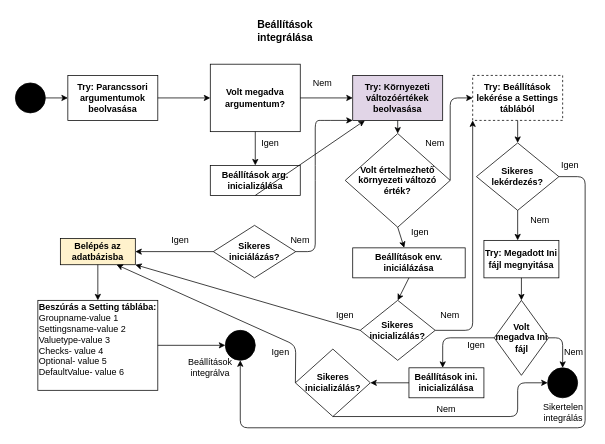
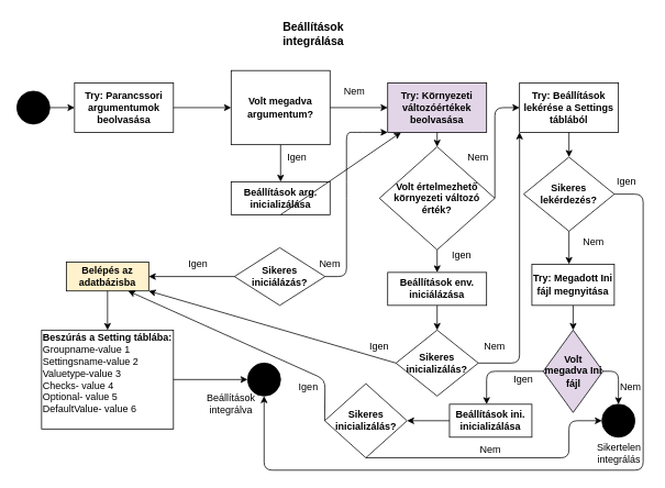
  <mxCell id="0" />
  <mxCell id="1" parent="0" />
  <mxCell id="2" value="&lt;font style=&quot;font-size: 14px&quot;&gt;&lt;b&gt;Beállítások integrálása&lt;br&gt;&lt;/b&gt;&lt;/font&gt;" style="text;html=1;strokeColor=none;fillColor=none;align=center;verticalAlign=middle;whiteSpace=wrap;rounded=0;" vertex="1" parent="1"><mxGeometry x="340" y="20" width="80" height="40" as="geometry" /></mxCell>
  <mxCell id="3" value="" style="ellipse;whiteSpace=wrap;html=1;aspect=fixed;fillColor=#000000;" vertex="1" parent="1"><mxGeometry x="20" y="110" width="40" height="40" as="geometry" /></mxCell>
  <mxCell id="4" value="" style="endArrow=classic;html=1;exitX=1;exitY=0.5;exitDx=0;exitDy=0;entryX=0;entryY=0.5;entryDx=0;entryDy=0;" edge="1" parent="1" source="3" target="5"><mxGeometry width="50" height="50" relative="1" as="geometry"><mxPoint x="370" y="310" as="sourcePoint" /><mxPoint x="210" y="130" as="targetPoint" /></mxGeometry></mxCell>
  <mxCell id="5" value="&lt;div&gt;&lt;b&gt;Try: Parancssori argumentumok&lt;/b&gt;&lt;/div&gt;&lt;div&gt;&lt;b&gt;beolvasása&lt;/b&gt;&lt;/div&gt;" style="rounded=0;whiteSpace=wrap;html=1;fillColor=#FFFFFF;" vertex="1" parent="1"><mxGeometry x="90" y="100" width="120" height="60" as="geometry" /></mxCell>
  <mxCell id="6" value="" style="endArrow=classic;html=1;exitX=1;exitY=0.5;exitDx=0;exitDy=0;" edge="1" parent="1" source="5" target="7"><mxGeometry width="50" height="50" relative="1" as="geometry"><mxPoint x="370" y="310" as="sourcePoint" /><mxPoint x="280" y="130" as="targetPoint" /></mxGeometry></mxCell>
  <mxCell id="7" value="&lt;b&gt;Volt megadva argumentum?&lt;/b&gt;" style="whiteSpace=wrap;html=1;fillColor=#FFFFFF;rounded=0;" vertex="1" parent="1"><mxGeometry x="280" y="85" width="120" height="90" as="geometry" /></mxCell>
  <mxCell id="8" value="" style="endArrow=classic;html=1;exitX=0.5;exitY=1;exitDx=0;exitDy=0;" edge="1" parent="1" source="7"><mxGeometry width="50" height="50" relative="1" as="geometry"><mxPoint x="370" y="310" as="sourcePoint" /><mxPoint x="340" y="220" as="targetPoint" /></mxGeometry></mxCell>
  <mxCell id="9" value="Igen" style="text;html=1;strokeColor=none;fillColor=none;align=center;verticalAlign=middle;whiteSpace=wrap;rounded=0;" vertex="1" parent="1"><mxGeometry x="340" y="180" width="40" height="20" as="geometry" /></mxCell>
  <mxCell id="10" value="&lt;b&gt;Beállítások arg. inicializálása&lt;br&gt;&lt;/b&gt;" style="rounded=0;whiteSpace=wrap;html=1;fillColor=#FFFFFF;" vertex="1" parent="1"><mxGeometry x="280" y="220" width="120" height="40" as="geometry" /></mxCell>
  <mxCell id="11" value="" style="endArrow=classic;html=1;exitX=0.5;exitY=1;exitDx=0;exitDy=0;" edge="1" parent="1" source="10" target="23"><mxGeometry width="50" height="50" relative="1" as="geometry"><mxPoint x="370" y="310" as="sourcePoint" /><mxPoint x="340" y="300" as="targetPoint" /></mxGeometry></mxCell>
  <mxCell id="12" value="&lt;b&gt;Sikeres iniciálázás?&lt;br&gt;&lt;/b&gt;" style="rhombus;whiteSpace=wrap;html=1;fillColor=#FFFFFF;" vertex="1" parent="1"><mxGeometry x="284" y="300" width="110" height="70" as="geometry" /></mxCell>
  <mxCell id="13" value="Igen" style="text;html=1;strokeColor=none;fillColor=none;align=center;verticalAlign=middle;whiteSpace=wrap;rounded=0;" vertex="1" parent="1"><mxGeometry x="220" y="310" width="40" height="20" as="geometry" /></mxCell>
  <mxCell id="14" value="" style="endArrow=classic;html=1;exitX=0;exitY=0.5;exitDx=0;exitDy=0;" edge="1" parent="1" source="12"><mxGeometry width="50" height="50" relative="1" as="geometry"><mxPoint x="370" y="360" as="sourcePoint" /><mxPoint x="180" y="335" as="targetPoint" /></mxGeometry></mxCell>
  <mxCell id="15" value="&lt;b&gt;Belépés az adatbázisba&lt;/b&gt;" style="rounded=0;whiteSpace=wrap;html=1;fillColor=#fff2cc;" vertex="1" parent="1"><mxGeometry x="80" y="317.5" width="100" height="35" as="geometry" /></mxCell>
  <mxCell id="16" value="" style="endArrow=classic;html=1;exitX=0.5;exitY=1;exitDx=0;exitDy=0;" edge="1" parent="1" source="15"><mxGeometry width="50" height="50" relative="1" as="geometry"><mxPoint x="330" y="360" as="sourcePoint" /><mxPoint x="130" y="400" as="targetPoint" /></mxGeometry></mxCell>
  <mxCell id="17" value="&lt;div&gt;&lt;b&gt;Beszúrás a Setting táblába:&lt;/b&gt;&lt;/div&gt;&lt;div align=&quot;left&quot;&gt;Groupname-value 1&lt;/div&gt;&lt;div align=&quot;left&quot;&gt;Settingsname-value 2&lt;/div&gt;&lt;div align=&quot;left&quot;&gt;Valuetype-value 3&lt;/div&gt;&lt;div align=&quot;left&quot;&gt;Checks- value 4&lt;/div&gt;&lt;div align=&quot;left&quot;&gt;Optional- value 5&lt;/div&gt;&lt;div align=&quot;left&quot;&gt;DefaultValue- value 6&lt;br&gt;&lt;/div&gt;&lt;div align=&quot;left&quot;&gt;&lt;br&gt;&lt;/div&gt;" style="rounded=0;whiteSpace=wrap;html=1;fillColor=#FFFFFF;" vertex="1" parent="1"><mxGeometry x="50" y="400" width="160" height="120" as="geometry" /></mxCell>
  <mxCell id="18" value="" style="endArrow=classic;html=1;exitX=1;exitY=0.5;exitDx=0;exitDy=0;" edge="1" parent="1" source="17" target="19"><mxGeometry width="50" height="50" relative="1" as="geometry"><mxPoint x="330" y="360" as="sourcePoint" /><mxPoint x="290" y="460" as="targetPoint" /></mxGeometry></mxCell>
  <mxCell id="19" value="" style="ellipse;whiteSpace=wrap;html=1;aspect=fixed;fillColor=#000000;" vertex="1" parent="1"><mxGeometry x="300" y="440" width="40" height="40" as="geometry" /></mxCell>
  <mxCell id="20" value="Beállítások integrálva" style="text;html=1;strokeColor=none;fillColor=none;align=center;verticalAlign=middle;whiteSpace=wrap;rounded=0;" vertex="1" parent="1"><mxGeometry x="260" y="480" width="40" height="20" as="geometry" /></mxCell>
  <mxCell id="21" value="" style="endArrow=classic;html=1;exitX=1;exitY=0.5;exitDx=0;exitDy=0;" edge="1" parent="1" source="7"><mxGeometry width="50" height="50" relative="1" as="geometry"><mxPoint x="330" y="360" as="sourcePoint" /><mxPoint x="470" y="130" as="targetPoint" /></mxGeometry></mxCell>
  <mxCell id="22" value="Nem" style="text;html=1;strokeColor=none;fillColor=none;align=center;verticalAlign=middle;whiteSpace=wrap;rounded=0;" vertex="1" parent="1"><mxGeometry x="410" y="100" width="40" height="20" as="geometry" /></mxCell>
  <mxCell id="23" value="&lt;b&gt;Try: Környezeti változóértékek beolvasása&lt;br&gt;&lt;/b&gt;" style="rounded=0;whiteSpace=wrap;html=1;fillColor=#e1d5e7;" vertex="1" parent="1"><mxGeometry x="470" y="100" width="120" height="60" as="geometry" /></mxCell>
  <mxCell id="24" value="&lt;b&gt;Volt értelmezhető környezeti változó érték?&lt;br&gt;&lt;/b&gt;" style="rhombus;whiteSpace=wrap;html=1;fillColor=#FFFFFF;" vertex="1" parent="1"><mxGeometry x="460" y="177.5" width="140" height="125" as="geometry" /></mxCell>
  <mxCell id="25" value="" style="endArrow=classic;html=1;exitX=0.5;exitY=1;exitDx=0;exitDy=0;" edge="1" parent="1" source="23" target="24"><mxGeometry width="50" height="50" relative="1" as="geometry"><mxPoint x="270" y="360" as="sourcePoint" /><mxPoint x="320" y="310" as="targetPoint" /></mxGeometry></mxCell>
  <mxCell id="26" value="" style="endArrow=classic;html=1;exitX=1;exitY=0.5;exitDx=0;exitDy=0;entryX=0;entryY=1;entryDx=0;entryDy=0;" edge="1" parent="1" source="12" target="23"><mxGeometry width="50" height="50" relative="1" as="geometry"><mxPoint x="270" y="360" as="sourcePoint" /><mxPoint x="440" y="335" as="targetPoint" /><Array as="points"><mxPoint x="420" y="335" /><mxPoint x="420" y="230" /><mxPoint x="420" y="160" /><mxPoint x="430" y="160" /></Array></mxGeometry></mxCell>
  <mxCell id="27" value="Nem" style="text;html=1;strokeColor=none;fillColor=none;align=center;verticalAlign=middle;whiteSpace=wrap;rounded=0;" vertex="1" parent="1"><mxGeometry x="380" y="310" width="40" height="20" as="geometry" /></mxCell>
  <mxCell id="28" value="" style="endArrow=classic;html=1;exitX=0.5;exitY=1;exitDx=0;exitDy=0;" edge="1" parent="1" source="24" target="29"><mxGeometry width="50" height="50" relative="1" as="geometry"><mxPoint x="270" y="360" as="sourcePoint" /><mxPoint x="530" y="340" as="targetPoint" /></mxGeometry></mxCell>
- <mxCell id="29" value="&lt;b&gt;Beállítások env. iniciálázása&lt;br&gt;&lt;/b&gt;" style="rounded=0;whiteSpace=wrap;html=1;fillColor=#FFFFFF;" vertex="1" parent="1"><mxGeometry x="470" y="330" width="150" height="40" as="geometry" /></mxCell>
+ <mxCell id="29" value="&lt;b&gt;Beállítások env. iniciálázása&lt;br&gt;&lt;/b&gt;" style="rounded=0;whiteSpace=wrap;html=1;fillColor=#FFFFFF;" vertex="1" parent="1"><mxGeometry x="470" y="330" width="120" height="40" as="geometry" /></mxCell>
  <mxCell id="30" value="Igen" style="text;html=1;strokeColor=none;fillColor=none;align=center;verticalAlign=middle;whiteSpace=wrap;rounded=0;" vertex="1" parent="1"><mxGeometry x="540" y="300" width="40" height="20" as="geometry" /></mxCell>
  <mxCell id="31" value="" style="endArrow=classic;html=1;exitX=0.5;exitY=1;exitDx=0;exitDy=0;" edge="1" parent="1" source="29"><mxGeometry width="50" height="50" relative="1" as="geometry"><mxPoint x="270" y="360" as="sourcePoint" /><mxPoint x="530" y="400" as="targetPoint" /></mxGeometry></mxCell>
  <mxCell id="32" value="&lt;b&gt;Sikeres inicializálás?&lt;br&gt;&lt;/b&gt;" style="rhombus;whiteSpace=wrap;html=1;fillColor=#FFFFFF;" vertex="1" parent="1"><mxGeometry x="480" y="400" width="100" height="80" as="geometry" /></mxCell>
  <mxCell id="33" value="" style="endArrow=classic;html=1;exitX=0;exitY=0.5;exitDx=0;exitDy=0;entryX=1;entryY=1;entryDx=0;entryDy=0;" edge="1" parent="1" source="32" target="15"><mxGeometry width="50" height="50" relative="1" as="geometry"><mxPoint x="270" y="360" as="sourcePoint" /><mxPoint x="320" y="310" as="targetPoint" /></mxGeometry></mxCell>
  <mxCell id="34" value="Igen" style="text;html=1;strokeColor=none;fillColor=none;align=center;verticalAlign=middle;whiteSpace=wrap;rounded=0;" vertex="1" parent="1"><mxGeometry x="440" y="410" width="40" height="20" as="geometry" /></mxCell>
- <mxCell id="35" value="&lt;b&gt;Try: Beállítások lekérése a Settings táblából&lt;br&gt;&lt;/b&gt;" style="rounded=0;whiteSpace=wrap;html=1;fillColor=#FFFFFF;dashed=1;" vertex="1" parent="1"><mxGeometry x="630" y="100" width="120" height="60" as="geometry" /></mxCell>
+ <mxCell id="35" value="&lt;b&gt;Try: Beállítások lekérése a Settings táblából&lt;br&gt;&lt;/b&gt;" style="rounded=0;whiteSpace=wrap;html=1;fillColor=#FFFFFF;" vertex="1" parent="1"><mxGeometry x="630" y="100" width="120" height="60" as="geometry" /></mxCell>
  <mxCell id="36" value="" style="endArrow=classic;html=1;exitX=1;exitY=0.5;exitDx=0;exitDy=0;entryX=0;entryY=0.5;entryDx=0;entryDy=0;" edge="1" parent="1" source="24" target="35"><mxGeometry width="50" height="50" relative="1" as="geometry"><mxPoint x="270" y="360" as="sourcePoint" /><mxPoint x="320" y="310" as="targetPoint" /><Array as="points"><mxPoint x="600" y="130" /></Array></mxGeometry></mxCell>
  <mxCell id="37" value="Nem" style="text;html=1;strokeColor=none;fillColor=none;align=center;verticalAlign=middle;whiteSpace=wrap;rounded=0;" vertex="1" parent="1"><mxGeometry x="560" y="180" width="40" height="20" as="geometry" /></mxCell>
  <mxCell id="38" value="" style="endArrow=classic;html=1;exitX=1;exitY=0.5;exitDx=0;exitDy=0;entryX=0;entryY=1;entryDx=0;entryDy=0;" edge="1" parent="1" source="32" target="35"><mxGeometry width="50" height="50" relative="1" as="geometry"><mxPoint x="270" y="360" as="sourcePoint" /><mxPoint x="320" y="310" as="targetPoint" /><Array as="points"><mxPoint x="630" y="440" /></Array></mxGeometry></mxCell>
  <mxCell id="39" value="Nem" style="text;html=1;strokeColor=none;fillColor=none;align=center;verticalAlign=middle;whiteSpace=wrap;rounded=0;" vertex="1" parent="1"><mxGeometry x="580" y="410" width="40" height="20" as="geometry" /></mxCell>
  <mxCell id="40" value="&lt;b&gt;Sikeres lekérdezés?&lt;br&gt;&lt;/b&gt;" style="rhombus;whiteSpace=wrap;html=1;fillColor=#FFFFFF;" vertex="1" parent="1"><mxGeometry x="635" y="190" width="110" height="90" as="geometry" /></mxCell>
  <mxCell id="41" value="" style="endArrow=classic;html=1;exitX=0.5;exitY=1;exitDx=0;exitDy=0;entryX=0.5;entryY=0;entryDx=0;entryDy=0;" edge="1" parent="1" source="35" target="40"><mxGeometry width="50" height="50" relative="1" as="geometry"><mxPoint x="270" y="360" as="sourcePoint" /><mxPoint x="320" y="310" as="targetPoint" /></mxGeometry></mxCell>
  <mxCell id="42" value="" style="endArrow=classic;html=1;exitX=0.5;exitY=1;exitDx=0;exitDy=0;" edge="1" parent="1" source="40"><mxGeometry width="50" height="50" relative="1" as="geometry"><mxPoint x="270" y="360" as="sourcePoint" /><mxPoint x="690" y="320" as="targetPoint" /></mxGeometry></mxCell>
  <mxCell id="43" value="Igen" style="text;html=1;strokeColor=none;fillColor=none;align=center;verticalAlign=middle;whiteSpace=wrap;rounded=0;" vertex="1" parent="1"><mxGeometry x="740" y="210" width="40" height="20" as="geometry" /></mxCell>
  <mxCell id="44" value="" style="endArrow=classic;html=1;exitX=1;exitY=0.5;exitDx=0;exitDy=0;entryX=0.5;entryY=1;entryDx=0;entryDy=0;" edge="1" parent="1" source="40" target="19"><mxGeometry width="50" height="50" relative="1" as="geometry"><mxPoint x="330" y="360" as="sourcePoint" /><mxPoint x="310" y="570" as="targetPoint" /><Array as="points"><mxPoint x="780" y="235" /><mxPoint x="780" y="570" /><mxPoint x="320" y="570" /></Array></mxGeometry></mxCell>
  <mxCell id="45" value="Nem" style="text;html=1;strokeColor=none;fillColor=none;align=center;verticalAlign=middle;whiteSpace=wrap;rounded=0;" vertex="1" parent="1"><mxGeometry x="700" y="282.5" width="40" height="20" as="geometry" /></mxCell>
  <mxCell id="46" value="&lt;b&gt;Try: Megadott Ini fájl megnyitása&lt;br&gt;&lt;/b&gt;" style="rounded=0;whiteSpace=wrap;html=1;fillColor=#FFFFFF;" vertex="1" parent="1"><mxGeometry x="645" y="320" width="100" height="50" as="geometry" /></mxCell>
  <mxCell id="47" value="" style="endArrow=classic;html=1;exitX=0.5;exitY=1;exitDx=0;exitDy=0;" edge="1" parent="1" source="46"><mxGeometry width="50" height="50" relative="1" as="geometry"><mxPoint x="330" y="360" as="sourcePoint" /><mxPoint x="695" y="400" as="targetPoint" /></mxGeometry></mxCell>
- <mxCell id="48" value="&lt;b&gt;Volt megadva Ini fájl&lt;br&gt;&lt;/b&gt;" style="rhombus;whiteSpace=wrap;html=1;fillColor=#FFFFFF;" vertex="1" parent="1"><mxGeometry x="658.75" y="400" width="72.5" height="100" as="geometry" /></mxCell>
+ <mxCell id="48" value="&lt;b&gt;Volt megadva Ini fájl&lt;br&gt;&lt;/b&gt;" style="rhombus;whiteSpace=wrap;html=1;fillColor=#e1d5e7;" vertex="1" parent="1"><mxGeometry x="658.75" y="400" width="72.5" height="100" as="geometry" /></mxCell>
  <mxCell id="49" value="" style="ellipse;whiteSpace=wrap;html=1;aspect=fixed;fillColor=#000000;" vertex="1" parent="1"><mxGeometry x="730" y="490" width="40" height="40" as="geometry" /></mxCell>
  <mxCell id="50" value="Sikertelen integrálás" style="text;html=1;strokeColor=none;fillColor=none;align=center;verticalAlign=middle;whiteSpace=wrap;rounded=0;" vertex="1" parent="1"><mxGeometry x="731.25" y="540" width="40" height="20" as="geometry" /></mxCell>
  <mxCell id="51" value="Nem" style="text;html=1;strokeColor=none;fillColor=none;align=center;verticalAlign=middle;whiteSpace=wrap;rounded=0;" vertex="1" parent="1"><mxGeometry x="745" y="460" width="40" height="20" as="geometry" /></mxCell>
  <mxCell id="52" value="&lt;b&gt;Beállítások ini. inicializálása&lt;br&gt;&lt;/b&gt;" style="rounded=0;whiteSpace=wrap;html=1;fillColor=#FFFFFF;" vertex="1" parent="1"><mxGeometry x="545" y="490" width="100" height="40" as="geometry" /></mxCell>
  <mxCell id="53" value="&lt;b&gt;Sikeres inicializálás?&lt;br&gt;&lt;/b&gt;" style="rhombus;whiteSpace=wrap;html=1;fillColor=#FFFFFF;" vertex="1" parent="1"><mxGeometry x="393.5" y="465" width="100" height="90" as="geometry" /></mxCell>
  <mxCell id="54" value="" style="endArrow=classic;html=1;exitX=1;exitY=0.5;exitDx=0;exitDy=0;entryX=0.5;entryY=0;entryDx=0;entryDy=0;" edge="1" parent="1" source="48" target="49"><mxGeometry width="50" height="50" relative="1" as="geometry"><mxPoint x="330" y="360" as="sourcePoint" /><mxPoint x="380" y="310" as="targetPoint" /><Array as="points"><mxPoint x="750" y="450" /></Array></mxGeometry></mxCell>
  <mxCell id="55" value="Nem" style="text;html=1;strokeColor=none;fillColor=none;align=center;verticalAlign=middle;whiteSpace=wrap;rounded=0;" vertex="1" parent="1"><mxGeometry x="575" y="535" width="40" height="20" as="geometry" /></mxCell>
  <mxCell id="56" value="" style="endArrow=classic;html=1;exitX=0;exitY=0.5;exitDx=0;exitDy=0;entryX=0.75;entryY=1;entryDx=0;entryDy=0;" edge="1" parent="1" source="53" target="15"><mxGeometry width="50" height="50" relative="1" as="geometry"><mxPoint x="330" y="360" as="sourcePoint" /><mxPoint x="380" y="310" as="targetPoint" /><Array as="points"><mxPoint x="394" y="460" /></Array></mxGeometry></mxCell>
  <mxCell id="57" value="Igen" style="text;html=1;strokeColor=none;fillColor=none;align=center;verticalAlign=middle;whiteSpace=wrap;rounded=0;" vertex="1" parent="1"><mxGeometry x="354" y="460" width="40" height="20" as="geometry" /></mxCell>
  <mxCell id="58" value="" style="endArrow=classic;html=1;exitX=0;exitY=0.5;exitDx=0;exitDy=0;entryX=1;entryY=0.5;entryDx=0;entryDy=0;" edge="1" parent="1" source="52" target="53"><mxGeometry width="50" height="50" relative="1" as="geometry"><mxPoint x="330" y="360" as="sourcePoint" /><mxPoint x="380" y="310" as="targetPoint" /></mxGeometry></mxCell>
  <mxCell id="59" value="" style="endArrow=classic;html=1;exitX=0.5;exitY=1;exitDx=0;exitDy=0;entryX=0;entryY=0.5;entryDx=0;entryDy=0;" edge="1" parent="1" source="53" target="49"><mxGeometry width="50" height="50" relative="1" as="geometry"><mxPoint x="330" y="360" as="sourcePoint" /><mxPoint x="690" y="555" as="targetPoint" /><Array as="points"><mxPoint x="690" y="555" /><mxPoint x="690" y="510" /></Array></mxGeometry></mxCell>
  <mxCell id="60" value="" style="endArrow=classic;html=1;exitX=0;exitY=0.5;exitDx=0;exitDy=0;" edge="1" parent="1" source="48"><mxGeometry width="50" height="50" relative="1" as="geometry"><mxPoint x="330" y="360" as="sourcePoint" /><mxPoint x="590" y="490" as="targetPoint" /><Array as="points"><mxPoint x="590" y="450" /></Array></mxGeometry></mxCell>
  <mxCell id="61" value="Igen" style="text;html=1;strokeColor=none;fillColor=none;align=center;verticalAlign=middle;whiteSpace=wrap;rounded=0;" vertex="1" parent="1"><mxGeometry x="615" y="450" width="40" height="20" as="geometry" /></mxCell>
